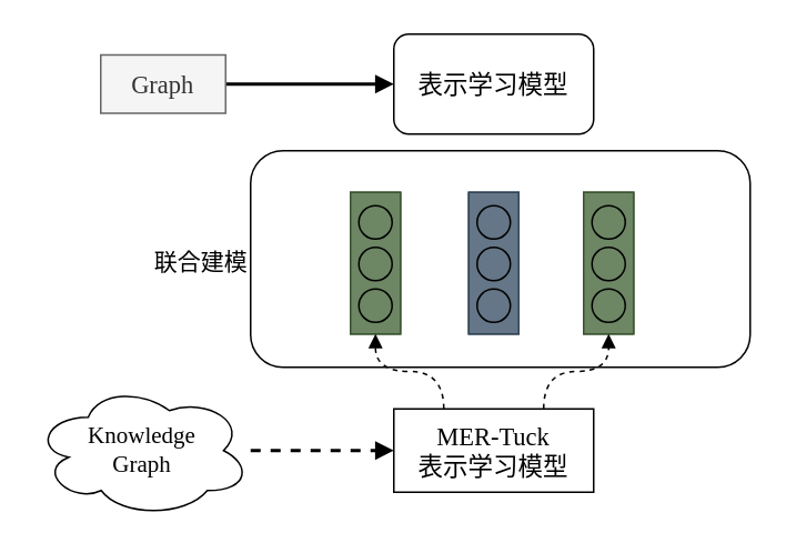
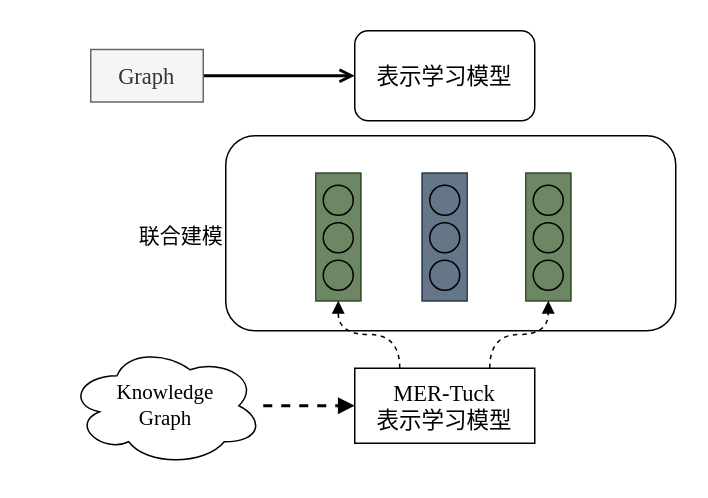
  <mxCell id="0" />
  <mxCell id="1" parent="0" />
  <mxCell id="2" value="" style="rounded=1;whiteSpace=wrap;html=1;strokeColor=#000000;fontFamily=Times New Roman;fontSize=14;" vertex="1" parent="1"><mxGeometry x="150" y="90" width="300" height="130" as="geometry" /></mxCell>
  <mxCell id="3" value="" style="group;fillColor=#6d8764;strokeColor=#3A5431;fontColor=#ffffff;fontFamily=Times New Roman;" vertex="1" connectable="0" parent="1"><mxGeometry x="210" y="115" width="30" height="85" as="geometry" /></mxCell>
  <mxCell id="4" value="" style="rounded=0;whiteSpace=wrap;html=1;fillColor=#6d8764;strokeColor=#3A5431;fontColor=#ffffff;fontFamily=Times New Roman;" vertex="1" parent="3"><mxGeometry width="30" height="85" as="geometry" /></mxCell>
  <mxCell id="5" value="" style="ellipse;whiteSpace=wrap;html=1;aspect=fixed;fillColor=#6d8764;fontColor=#ffffff;strokeColor=#000000;fontFamily=Times New Roman;" vertex="1" parent="3"><mxGeometry x="5" y="8" width="20" height="20" as="geometry" /></mxCell>
  <mxCell id="6" value="" style="ellipse;whiteSpace=wrap;html=1;aspect=fixed;fillColor=#6d8764;fontColor=#ffffff;strokeColor=#000000;fontFamily=Times New Roman;" vertex="1" parent="3"><mxGeometry x="5" y="33" width="20" height="20" as="geometry" /></mxCell>
  <mxCell id="7" value="" style="ellipse;whiteSpace=wrap;html=1;aspect=fixed;fillColor=#6d8764;fontColor=#ffffff;strokeColor=#000000;fontFamily=Times New Roman;" vertex="1" parent="3"><mxGeometry x="5" y="58" width="20" height="20" as="geometry" /></mxCell>
  <mxCell id="8" value="" style="group;fillColor=#647687;strokeColor=#314354;fontFamily=Times New Roman;" vertex="1" connectable="0" parent="1"><mxGeometry x="281" y="115" width="30" height="85" as="geometry" /></mxCell>
  <mxCell id="9" value="" style="rounded=0;whiteSpace=wrap;html=1;fillColor=#647687;strokeColor=#314354;fontFamily=Times New Roman;" vertex="1" parent="8"><mxGeometry width="30" height="85" as="geometry" /></mxCell>
  <mxCell id="10" value="" style="ellipse;whiteSpace=wrap;html=1;aspect=fixed;fillColor=#647687;strokeColor=#000000;fontFamily=Times New Roman;" vertex="1" parent="8"><mxGeometry x="5" y="8" width="20" height="20" as="geometry" /></mxCell>
  <mxCell id="11" value="" style="ellipse;whiteSpace=wrap;html=1;aspect=fixed;fillColor=#647687;strokeColor=#000000;fontFamily=Times New Roman;" vertex="1" parent="8"><mxGeometry x="5" y="33" width="20" height="20" as="geometry" /></mxCell>
  <mxCell id="12" value="" style="ellipse;whiteSpace=wrap;html=1;aspect=fixed;fillColor=#647687;strokeColor=#000000;fontFamily=Times New Roman;" vertex="1" parent="8"><mxGeometry x="5" y="58" width="20" height="20" as="geometry" /></mxCell>
  <mxCell id="13" value="" style="group;fillColor=#6d8764;strokeColor=#3A5431;fontFamily=Times New Roman;" vertex="1" connectable="0" parent="1"><mxGeometry x="350" y="115" width="30" height="85" as="geometry" /></mxCell>
  <mxCell id="14" value="" style="rounded=0;whiteSpace=wrap;html=1;fillColor=#6d8764;strokeColor=#3A5431;fontFamily=Times New Roman;" vertex="1" parent="13"><mxGeometry width="30" height="85" as="geometry" /></mxCell>
  <mxCell id="15" value="" style="ellipse;whiteSpace=wrap;html=1;aspect=fixed;fillColor=#6d8764;strokeColor=#000000;fontFamily=Times New Roman;" vertex="1" parent="13"><mxGeometry x="5" y="8" width="20" height="20" as="geometry" /></mxCell>
  <mxCell id="16" value="" style="ellipse;whiteSpace=wrap;html=1;aspect=fixed;fillColor=#6d8764;strokeColor=#000000;fontFamily=Times New Roman;" vertex="1" parent="13"><mxGeometry x="5" y="33" width="20" height="20" as="geometry" /></mxCell>
  <mxCell id="17" value="" style="ellipse;whiteSpace=wrap;html=1;aspect=fixed;fillColor=#6d8764;strokeColor=#000000;fontFamily=Times New Roman;" vertex="1" parent="13"><mxGeometry x="5" y="58" width="20" height="20" as="geometry" /></mxCell>
  <mxCell id="18" value="" style="edgeStyle=orthogonalEdgeStyle;rounded=0;orthogonalLoop=1;jettySize=auto;html=1;fontFamily=Times New Roman;endArrow=block;endFill=1;strokeWidth=2;dashed=1;" edge="1" parent="1" source="19" target="22"><mxGeometry relative="1" as="geometry" /></mxCell>
- <mxCell id="19" value="Knowledge &lt;br&gt;Graph" style="ellipse;shape=cloud;whiteSpace=wrap;html=1;strokeColor=#000000;fontFamily=Times New Roman;fontSize=14;" vertex="1" parent="1"><mxGeometry x="20" y="230" width="130" height="80" as="geometry" /></mxCell>
+ <mxCell id="19" value="Knowledge &lt;br&gt;Graph" style="ellipse;shape=cloud;whiteSpace=wrap;html=1;strokeColor=#000000;fontFamily=Times New Roman;fontSize=14;" vertex="1" parent="1"><mxGeometry x="45" y="230" width="130" height="80" as="geometry" /></mxCell>
  <mxCell id="20" style="edgeStyle=orthogonalEdgeStyle;rounded=0;orthogonalLoop=1;jettySize=auto;html=1;exitX=0.25;exitY=0;exitDx=0;exitDy=0;entryX=0.5;entryY=1;entryDx=0;entryDy=0;strokeWidth=1;fontFamily=Times New Roman;fontSize=14;endArrow=block;endFill=1;curved=1;dashed=1;" edge="1" parent="1" source="22" target="4"><mxGeometry relative="1" as="geometry" /></mxCell>
  <mxCell id="21" style="edgeStyle=orthogonalEdgeStyle;rounded=0;orthogonalLoop=1;jettySize=auto;html=1;exitX=0.75;exitY=0;exitDx=0;exitDy=0;entryX=0.5;entryY=1;entryDx=0;entryDy=0;strokeWidth=1;fontFamily=Times New Roman;fontSize=14;endArrow=block;endFill=1;curved=1;dashed=1;" edge="1" parent="1" source="22" target="14"><mxGeometry relative="1" as="geometry" /></mxCell>
  <mxCell id="22" value="MER-Tuck&lt;br&gt;表示学习模型" style="whiteSpace=wrap;html=1;strokeColor=#000000;fontFamily=Times New Roman;fontSize=15;rounded=0;" vertex="1" parent="1"><mxGeometry x="236" y="245" width="120" height="50" as="geometry" /></mxCell>
  <mxCell id="23" value="&lt;font style=&quot;font-size: 15px;&quot;&gt;表示学习模型&lt;/font&gt;" style="rounded=1;whiteSpace=wrap;html=1;strokeColor=#000000;fontFamily=Times New Roman;" vertex="1" parent="1"><mxGeometry x="236" y="20" width="120" height="60" as="geometry" /></mxCell>
- <mxCell id="24" value="" style="edgeStyle=orthogonalEdgeStyle;rounded=0;orthogonalLoop=1;jettySize=auto;html=1;fontFamily=Times New Roman;endArrow=block;endFill=1;strokeWidth=2;" edge="1" parent="1" source="25" target="23"><mxGeometry relative="1" as="geometry" /></mxCell>
+ <mxCell id="24" value="" style="edgeStyle=orthogonalEdgeStyle;rounded=0;orthogonalLoop=1;jettySize=auto;html=1;fontFamily=Times New Roman;endArrow=open;endFill=1;strokeWidth=2;" edge="1" parent="1" source="25" target="23"><mxGeometry relative="1" as="geometry" /></mxCell>
  <mxCell id="25" value="&lt;font style=&quot;font-size: 15px;&quot;&gt;Graph&lt;/font&gt;" style="rounded=0;whiteSpace=wrap;html=1;strokeColor=#666666;fillColor=#f5f5f5;fontColor=#333333;fontFamily=Times New Roman;" vertex="1" parent="1"><mxGeometry x="60" y="32.5" width="75" height="35" as="geometry" /></mxCell>
  <mxCell id="26" value="联合建模" style="text;html=1;align=center;verticalAlign=middle;resizable=0;points=[];autosize=1;strokeColor=none;fillColor=none;fontSize=14;fontFamily=Times New Roman;" vertex="1" parent="1"><mxGeometry x="80" y="142.5" width="80" height="30" as="geometry" /></mxCell>
